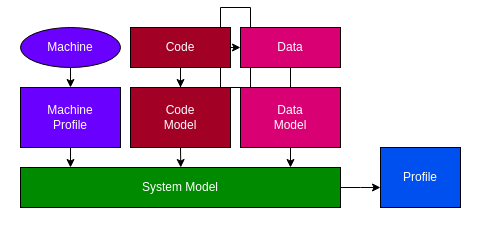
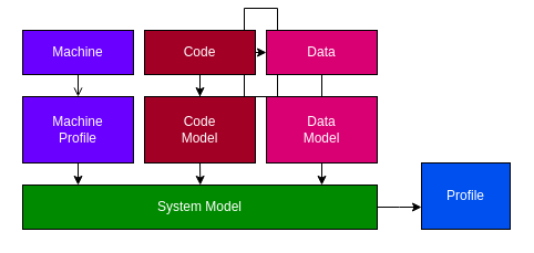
  <mxCell id="0" />
  <mxCell id="1" parent="0" />
- <mxCell id="2" style="edgeStyle=orthogonalEdgeStyle;rounded=0;orthogonalLoop=1;jettySize=auto;html=1;exitX=0.5;exitY=1;exitDx=0;exitDy=0;entryX=0.5;entryY=0;entryDx=0;entryDy=0;strokeColor=#000000;" edge="1" parent="1" source="3" target="9"><mxGeometry relative="1" as="geometry" /></mxCell>
- <mxCell id="3" value="Machine" style="ellipse;whiteSpace=wrap;html=1;fillColor=#6a00ff;fontColor=#ffffff;strokeColor=#000000;" vertex="1" parent="1"><mxGeometry x="20" y="20" width="100" height="40" as="geometry" /></mxCell>
+ <mxCell id="2" style="edgeStyle=orthogonalEdgeStyle;rounded=0;orthogonalLoop=1;jettySize=auto;html=1;exitX=0.5;exitY=1;exitDx=0;exitDy=0;entryX=0.5;entryY=0;entryDx=0;entryDy=0;strokeColor=#000000;endArrow=open;" edge="1" parent="1" source="3" target="9"><mxGeometry relative="1" as="geometry" /></mxCell>
+ <mxCell id="3" value="Machine" style="rounded=0;whiteSpace=wrap;html=1;fillColor=#6a00ff;fontColor=#ffffff;strokeColor=#000000;" vertex="1" parent="1"><mxGeometry x="20" y="20" width="100" height="40" as="geometry" /></mxCell>
  <mxCell id="4" style="edgeStyle=orthogonalEdgeStyle;rounded=0;orthogonalLoop=1;jettySize=auto;html=1;exitX=0.5;exitY=1;exitDx=0;exitDy=0;strokeColor=#000000;" edge="1" parent="1" source="5" target="7"><mxGeometry relative="1" as="geometry" /></mxCell>
  <mxCell id="5" value="Code" style="rounded=0;whiteSpace=wrap;html=1;fillColor=#a20025;fontColor=#ffffff;strokeColor=#000000;" vertex="1" parent="1"><mxGeometry x="130" y="20" width="100" height="40" as="geometry" /></mxCell>
  <mxCell id="6" style="edgeStyle=orthogonalEdgeStyle;rounded=0;orthogonalLoop=1;jettySize=auto;html=1;exitX=0.5;exitY=1;exitDx=0;exitDy=0;strokeColor=#000000;" edge="1" parent="1" source="7" target="11"><mxGeometry relative="1" as="geometry" /></mxCell>
  <mxCell id="7" value="Data" style="rounded=0;whiteSpace=wrap;html=1;fillColor=#d80073;fontColor=#ffffff;strokeColor=#000000;" vertex="1" parent="1"><mxGeometry x="240" y="20" width="100" height="40" as="geometry" /></mxCell>
  <mxCell id="8" style="edgeStyle=orthogonalEdgeStyle;rounded=0;orthogonalLoop=1;jettySize=auto;html=1;exitX=0.5;exitY=1;exitDx=0;exitDy=0;strokeColor=#000000;" edge="1" parent="1" source="9"><mxGeometry relative="1" as="geometry"><mxPoint x="70" y="160" as="targetPoint" /></mxGeometry></mxCell>
  <mxCell id="9" value="Machine &lt;br&gt;Profile" style="rounded=0;whiteSpace=wrap;html=1;fillColor=#6a00ff;fontColor=#ffffff;strokeColor=#000000;" vertex="1" parent="1"><mxGeometry x="20" y="80" width="100" height="60" as="geometry" /></mxCell>
  <mxCell id="10" style="edgeStyle=orthogonalEdgeStyle;rounded=0;orthogonalLoop=1;jettySize=auto;html=1;exitX=0.5;exitY=1;exitDx=0;exitDy=0;strokeColor=#000000;" edge="1" parent="1" source="11"><mxGeometry relative="1" as="geometry"><mxPoint x="180.286" y="160" as="targetPoint" /></mxGeometry></mxCell>
  <mxCell id="11" value="Code &lt;br&gt;Model" style="rounded=0;whiteSpace=wrap;html=1;fillColor=#a20025;fontColor=#ffffff;strokeColor=#000000;" vertex="1" parent="1"><mxGeometry x="130" y="80" width="100" height="60" as="geometry" /></mxCell>
  <mxCell id="12" style="edgeStyle=orthogonalEdgeStyle;rounded=0;orthogonalLoop=1;jettySize=auto;html=1;exitX=0.5;exitY=1;exitDx=0;exitDy=0;strokeColor=#000000;" edge="1" parent="1" source="13"><mxGeometry relative="1" as="geometry"><mxPoint x="290" y="160" as="targetPoint" /></mxGeometry></mxCell>
  <mxCell id="13" value="Data&lt;br&gt;Model" style="rounded=0;whiteSpace=wrap;html=1;fillColor=#d80073;fontColor=#ffffff;strokeColor=#000000;" vertex="1" parent="1"><mxGeometry x="240" y="80" width="100" height="60" as="geometry" /></mxCell>
  <mxCell id="14" style="edgeStyle=orthogonalEdgeStyle;rounded=0;orthogonalLoop=1;jettySize=auto;html=1;exitX=1;exitY=0.5;exitDx=0;exitDy=0;strokeColor=#000000;" edge="1" parent="1" source="15"><mxGeometry relative="1" as="geometry"><mxPoint x="380" y="180" as="targetPoint" /></mxGeometry></mxCell>
  <mxCell id="15" value="System Model" style="rounded=0;whiteSpace=wrap;html=1;fillColor=#008a00;fontColor=#ffffff;strokeColor=#000000;" vertex="1" parent="1"><mxGeometry x="20" y="160" width="320" height="40" as="geometry" /></mxCell>
  <mxCell id="16" value="Profile" style="rounded=0;whiteSpace=wrap;html=1;fillColor=#0050ef;fontColor=#ffffff;strokeColor=#000000;" vertex="1" parent="1"><mxGeometry x="380" y="140" width="80" height="60" as="geometry" /></mxCell>
